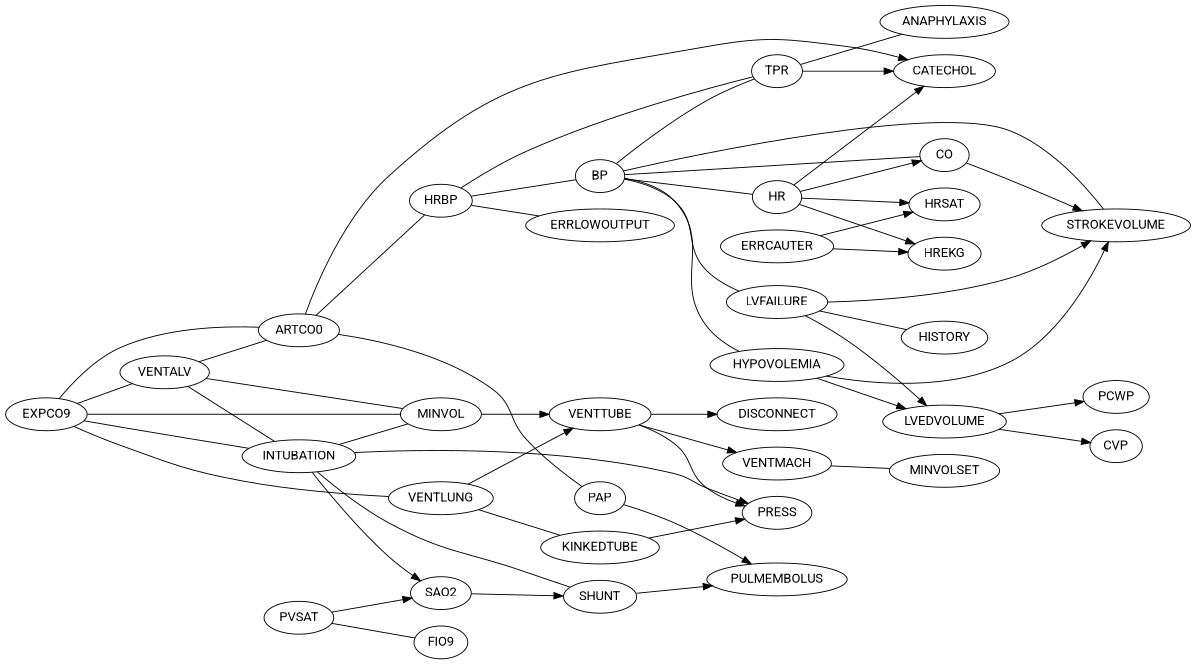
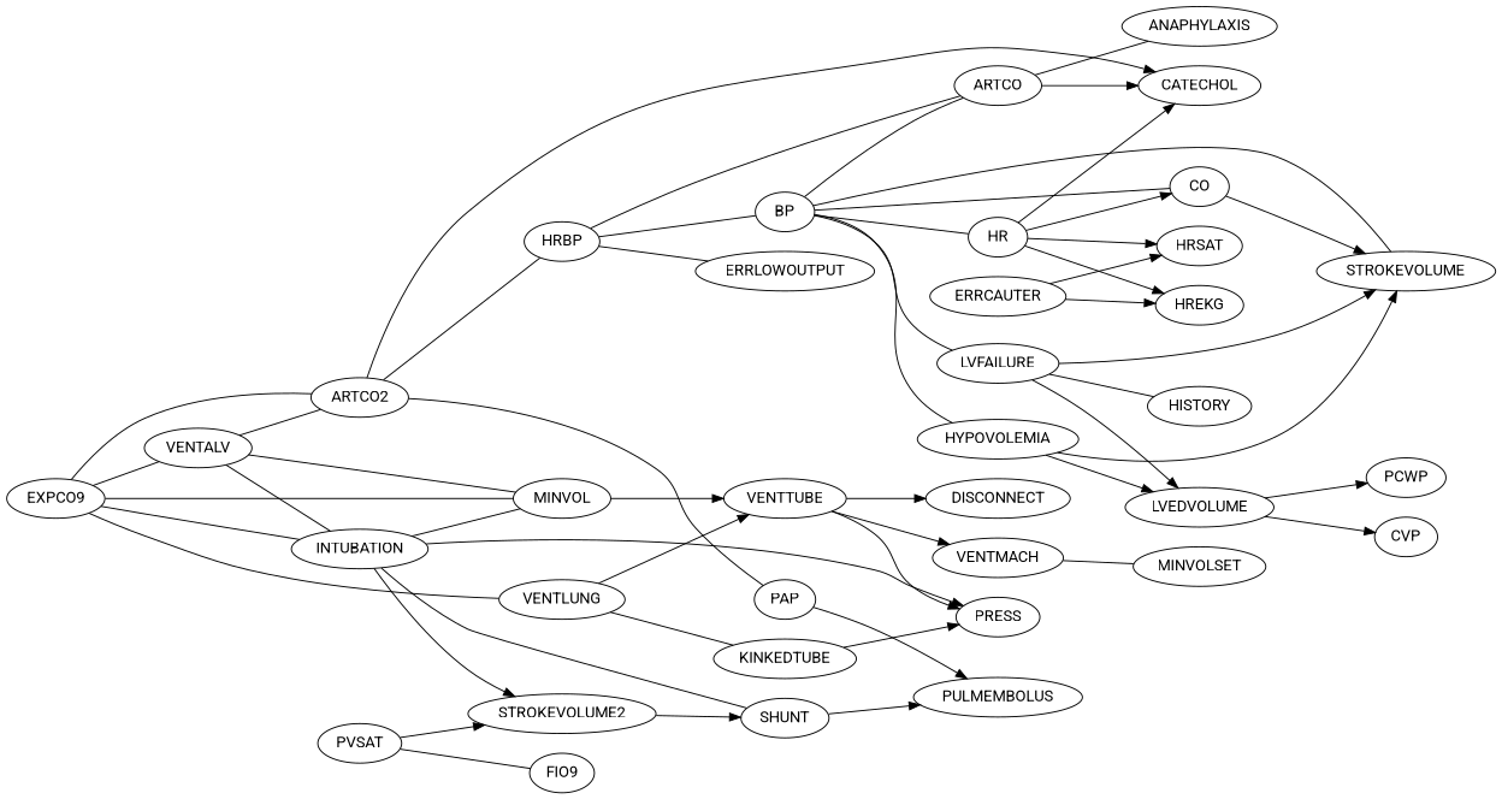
  digraph {
    fontname=Roboto
    rankdir=LR
    node [fontname=Roboto]
    edge [fontname=Roboto]
    VENTLUNG
    VENTTUBE
    KINKEDTUBE
    VENTMACH
    DISCONNECT
    PRESS
    MINVOLSET
    ERRCAUTER
    HREKG
    HRSAT
-   TPR
+   TPR [label=ARTCO]
    CATECHOL
    ANAPHYLAXIS
-   ARTCO2 [label=ARTCO0]
+   ARTCO2
    HRBP
    PAP
    ERRLOWOUTPUT
    BP
    HR
    CO
    STROKEVOLUME
    LVFAILURE
    LVEDVOLUME
    HISTORY
    CVP
    PCWP
    INTUBATION
-   SAO2
+   SAO2 [label=STROKEVOLUME2]
    SHUNT
    MINVOL
    PULMEMBOLUS
    HYPOVOLEMIA
    PVSAT
    n34 [label=FIO9]
    VENTALV
    n36 [label=EXPCO9]
    VENTLUNG -> VENTTUBE
    VENTLUNG -> KINKEDTUBE [dir=none]
    VENTTUBE -> VENTMACH
    VENTTUBE -> DISCONNECT
    VENTTUBE -> PRESS
    KINKEDTUBE -> PRESS
    VENTMACH -> MINVOLSET [dir=none]
    ERRCAUTER -> HREKG
    ERRCAUTER -> HRSAT
    TPR -> CATECHOL
    TPR -> ANAPHYLAXIS [dir=none]
    ARTCO2 -> CATECHOL
    ARTCO2 -> HRBP [dir=none]
    ARTCO2 -> PAP [dir=none]
    HRBP -> TPR [dir=none]
    HRBP -> ERRLOWOUTPUT [dir=none]
    HRBP -> BP [dir=none]
    PAP -> PULMEMBOLUS
    BP -> TPR [dir=none]
    BP -> HR [dir=none]
    BP -> CO [dir=none]
    BP -> STROKEVOLUME [dir=none]
    BP -> LVFAILURE [dir=none]
    BP -> HYPOVOLEMIA [dir=none]
    HR -> HREKG
    HR -> HRSAT
    HR -> CATECHOL
    HR -> CO
    CO -> STROKEVOLUME
    LVFAILURE -> STROKEVOLUME
    LVFAILURE -> LVEDVOLUME
    LVFAILURE -> HISTORY [dir=none]
    LVEDVOLUME -> CVP
    LVEDVOLUME -> PCWP
    INTUBATION -> PRESS
    INTUBATION -> SAO2
    INTUBATION -> SHUNT [dir=none]
    INTUBATION -> MINVOL [dir=none]
    SAO2 -> SHUNT
    SHUNT -> PULMEMBOLUS
    MINVOL -> VENTTUBE
    HYPOVOLEMIA -> STROKEVOLUME
    HYPOVOLEMIA -> LVEDVOLUME
    PVSAT -> SAO2
    PVSAT -> n34 [dir=none]
    VENTALV -> ARTCO2 [dir=none]
    VENTALV -> INTUBATION [dir=none]
    VENTALV -> MINVOL [dir=none]
    n36 -> VENTLUNG [dir=none]
    n36 -> ARTCO2 [dir=none]
    n36 -> INTUBATION [dir=none]
    n36 -> MINVOL [dir=none]
    n36 -> VENTALV [dir=none]
  }
